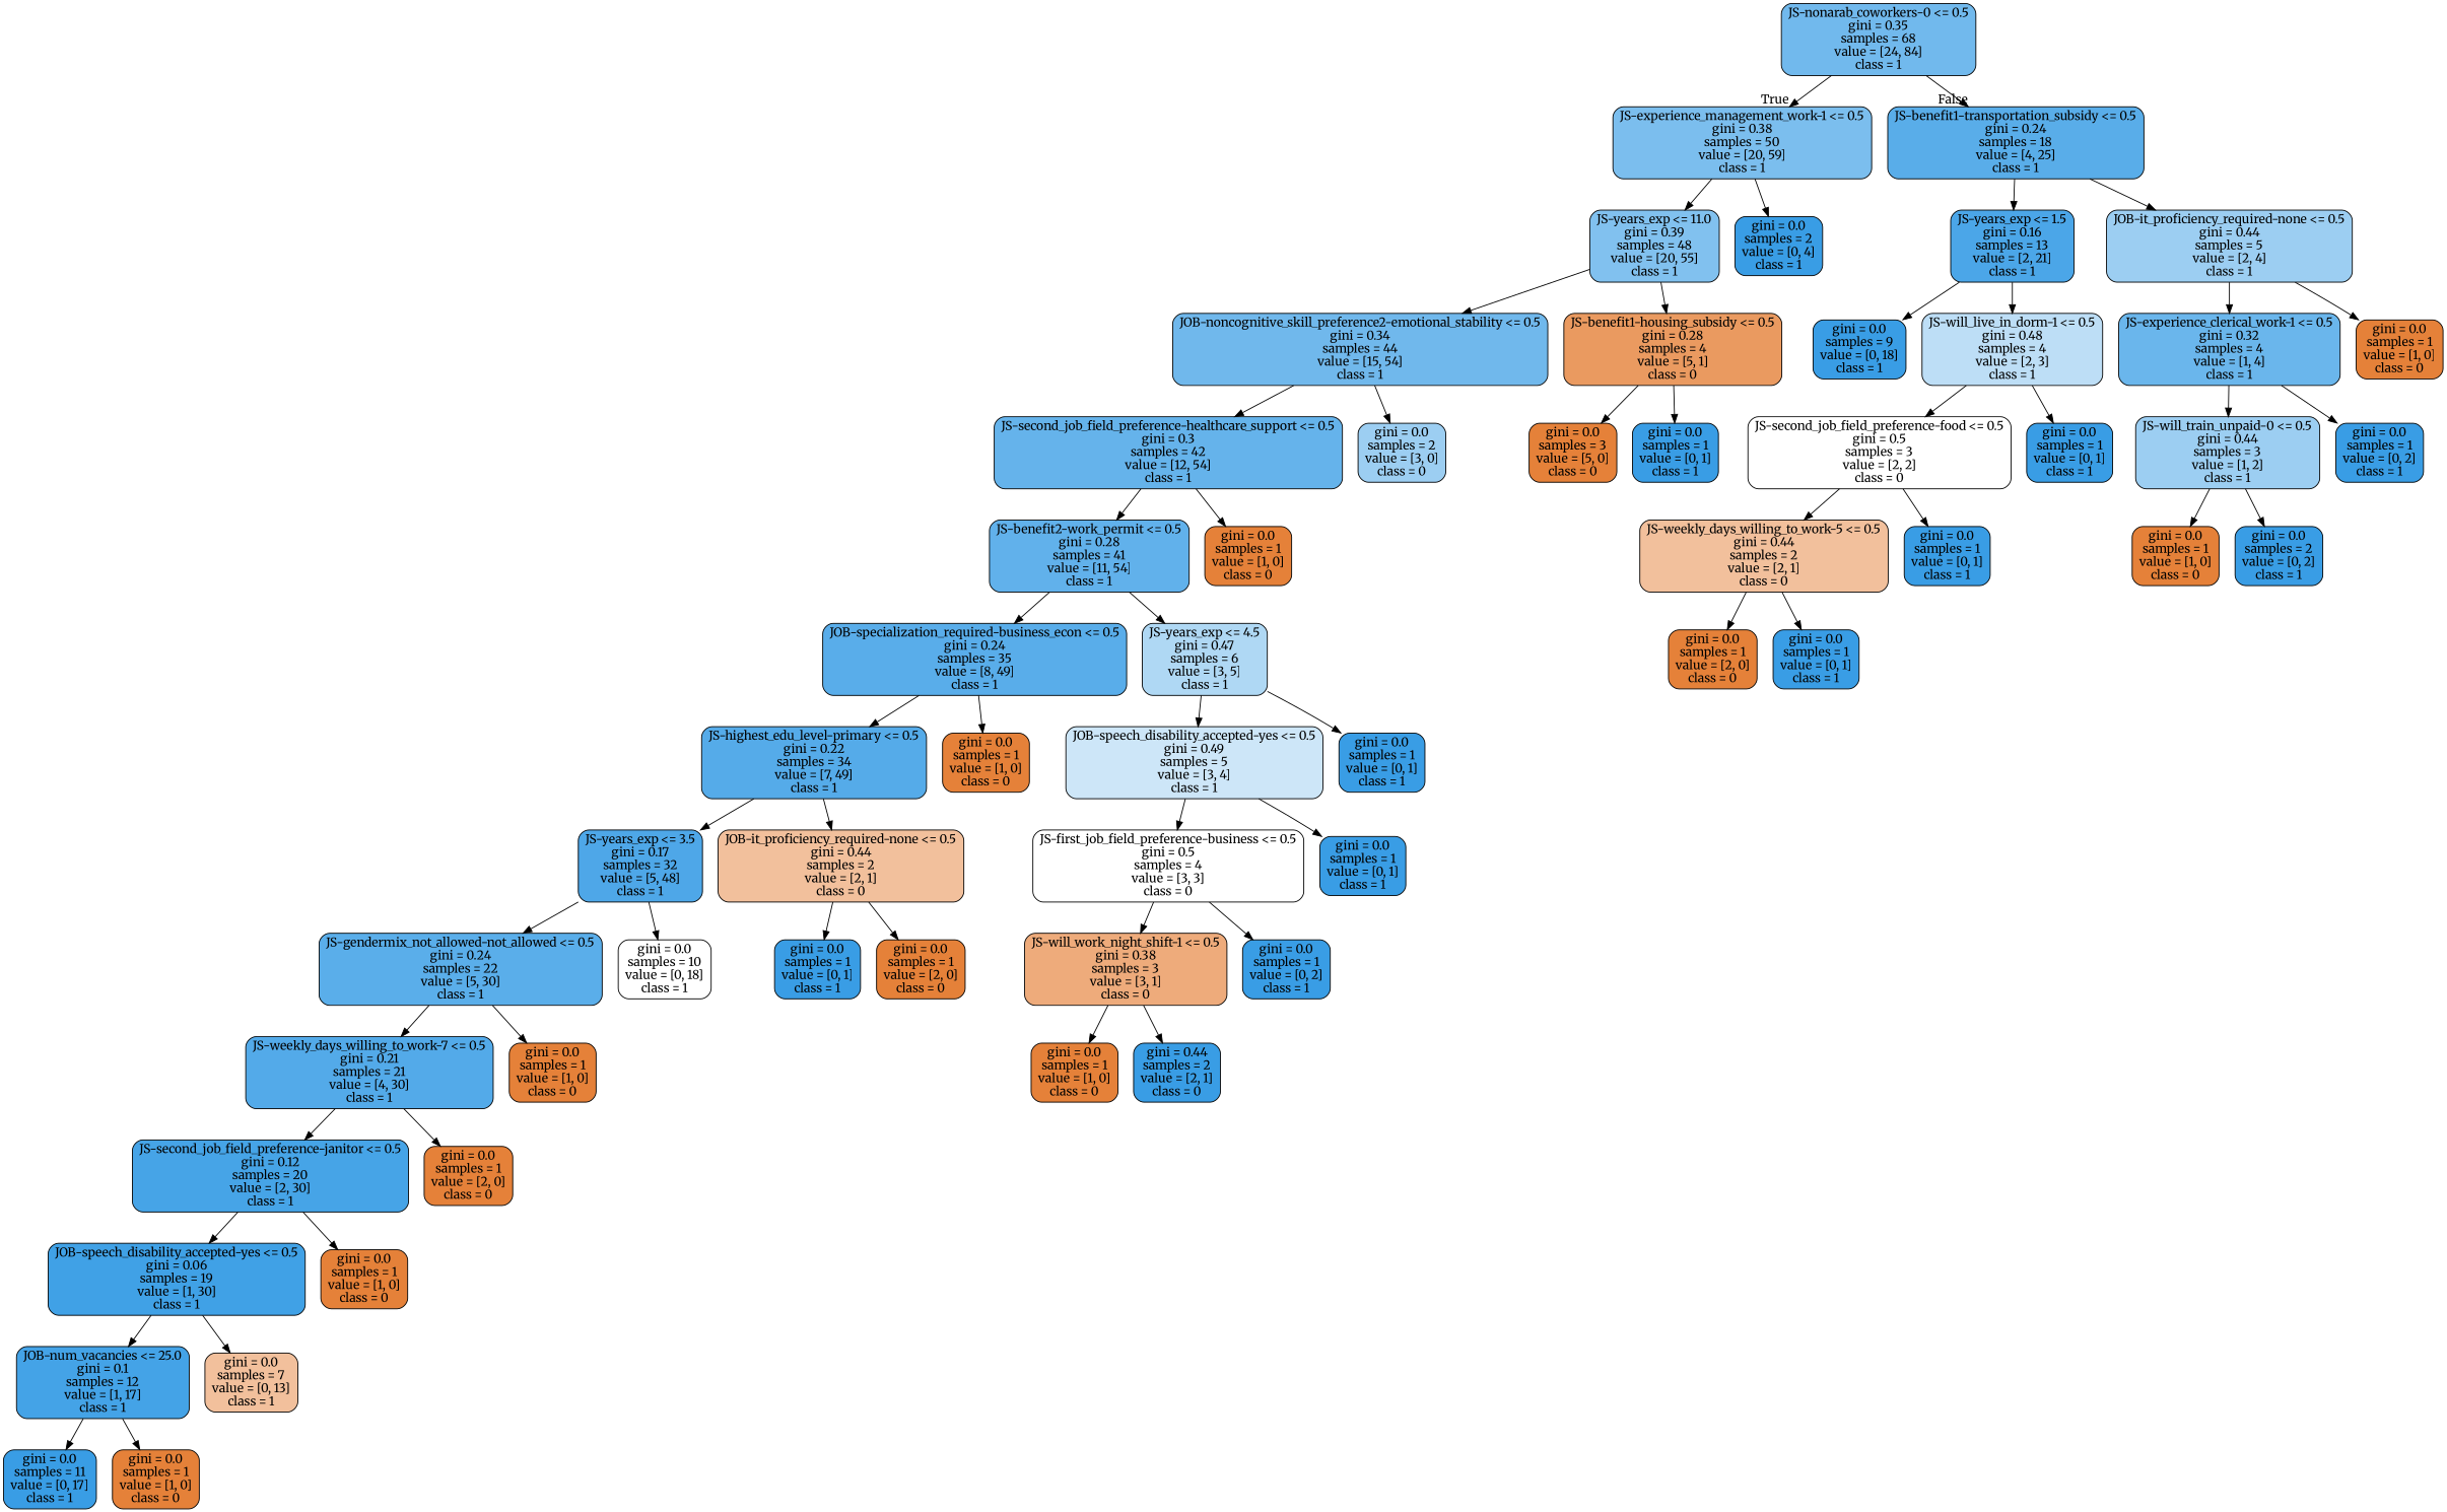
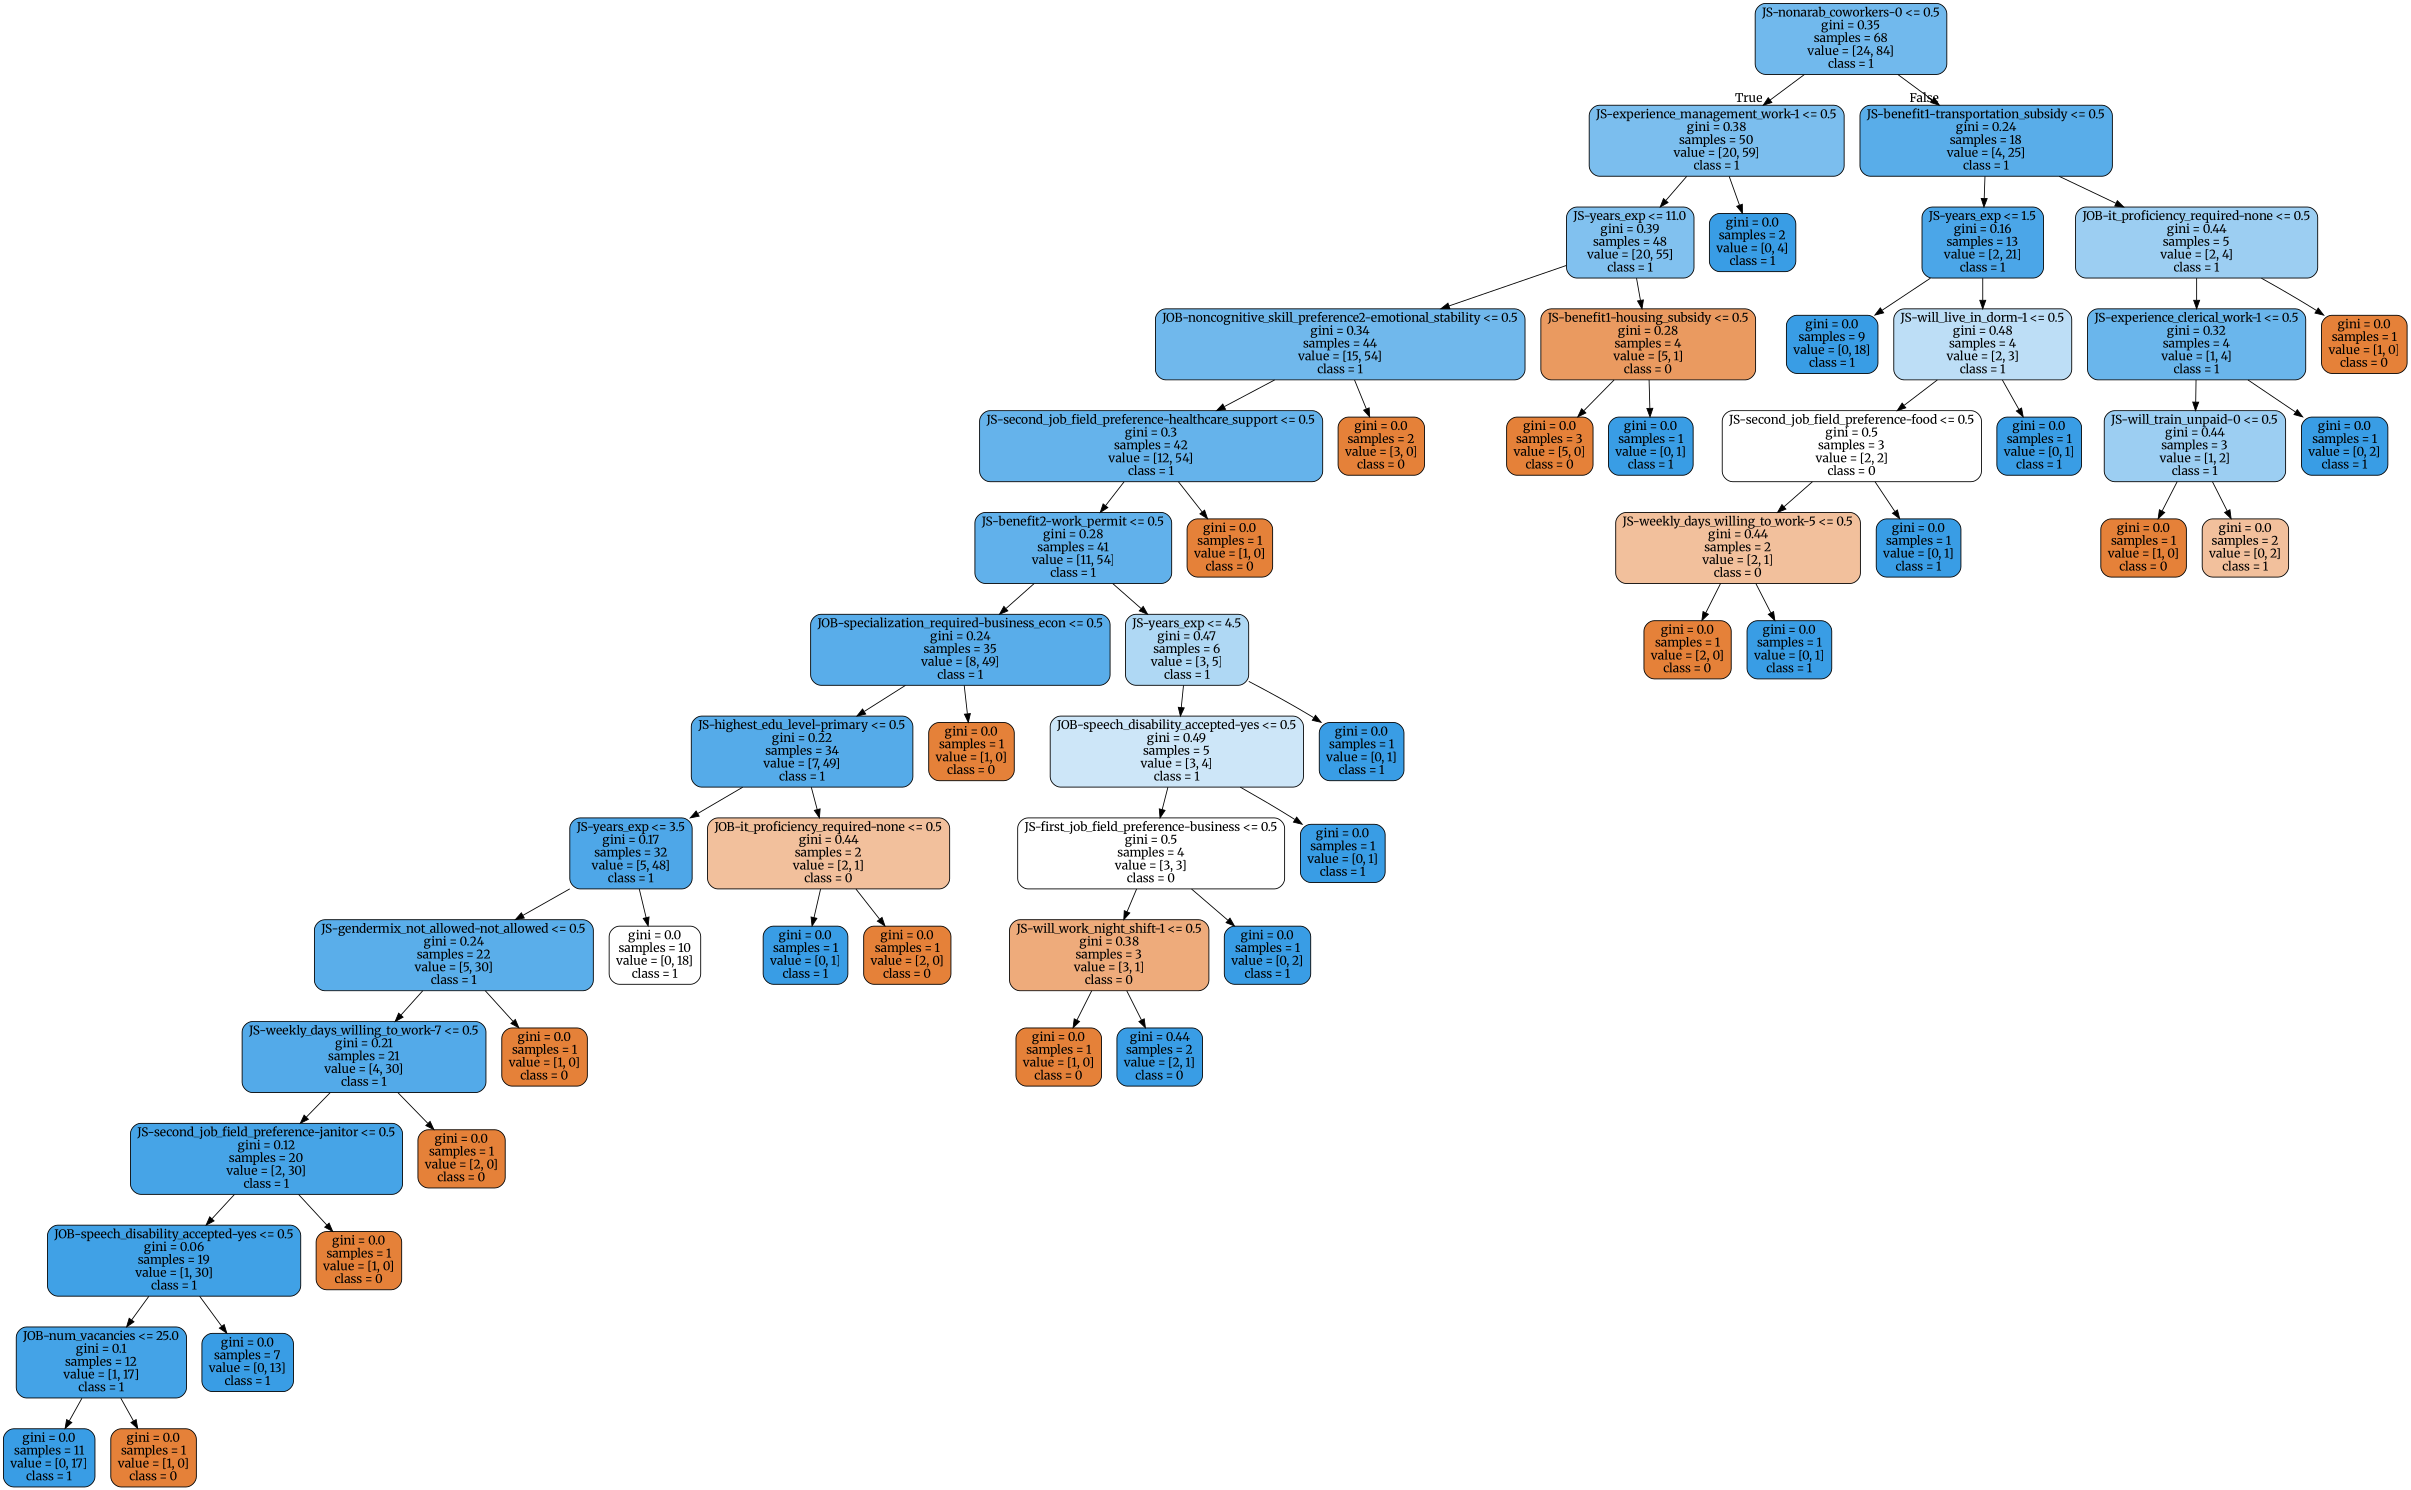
  digraph {
    fontname=Merriweather
    node [color=black fillcolor="#399de5ff" fontname=Merriweather shape=box style="filled, rounded"]
    edge [fontname=Merriweather]
    n1 [fillcolor="#399de5b6" label="JS-nonarab_coworkers-0 <= 0.5\ngini = 0.35\nsamples = 68\nvalue = [24, 84]\nclass = 1"]
    n2 [fillcolor="#399de5a9" label="JS-experience_management_work-1 <= 0.5\ngini = 0.38\nsamples = 50\nvalue = [20, 59]\nclass = 1"]
    n3 [fillcolor="#399de5d6" label="JS-benefit1-transportation_subsidy <= 0.5\ngini = 0.24\nsamples = 18\nvalue = [4, 25]\nclass = 1"]
    n4 [fillcolor="#399de5a2" label="JS-years_exp <= 11.0\ngini = 0.39\nsamples = 48\nvalue = [20, 55]\nclass = 1"]
    n5 [label="gini = 0.0\nsamples = 2\nvalue = [0, 4]\nclass = 1"]
    n6 [fillcolor="#399de5e7" label="JS-years_exp <= 1.5\ngini = 0.16\nsamples = 13\nvalue = [2, 21]\nclass = 1"]
    n7 [fillcolor="#399de57f" label="JOB-it_proficiency_required-none <= 0.5\ngini = 0.44\nsamples = 5\nvalue = [2, 4]\nclass = 1"]
    n8 [fillcolor="#399de5b8" label="JOB-noncognitive_skill_preference2-emotional_stability <= 0.5\ngini = 0.34\nsamples = 44\nvalue = [15, 54]\nclass = 1"]
    n9 [fillcolor="#e58139cc" label="JS-benefit1-housing_subsidy <= 0.5\ngini = 0.28\nsamples = 4\nvalue = [5, 1]\nclass = 0"]
    n10 [fillcolor="#399de5c6" label="JS-second_job_field_preference-healthcare_support <= 0.5\ngini = 0.3\nsamples = 42\nvalue = [12, 54]\nclass = 1"]
-   n11 [fillcolor="#399de57f" label="gini = 0.0\nsamples = 2\nvalue = [3, 0]\nclass = 0"]
+   n11 [fillcolor="#e58139ff" label="gini = 0.0\nsamples = 2\nvalue = [3, 0]\nclass = 0"]
    n12 [fillcolor="#e58139ff" label="gini = 0.0\nsamples = 3\nvalue = [5, 0]\nclass = 0"]
    n13 [label="gini = 0.0\nsamples = 1\nvalue = [0, 1]\nclass = 1"]
    n14 [fillcolor="#399de5cb" label="JS-benefit2-work_permit <= 0.5\ngini = 0.28\nsamples = 41\nvalue = [11, 54]\nclass = 1"]
    n15 [fillcolor="#e58139ff" label="gini = 0.0\nsamples = 1\nvalue = [1, 0]\nclass = 0"]
    n16 [fillcolor="#399de5d5" label="JOB-specialization_required-business_econ <= 0.5\ngini = 0.24\nsamples = 35\nvalue = [8, 49]\nclass = 1"]
    n17 [fillcolor="#399de566" label="JS-years_exp <= 4.5\ngini = 0.47\nsamples = 6\nvalue = [3, 5]\nclass = 1"]
    n18 [fillcolor="#399de5db" label="JS-highest_edu_level-primary <= 0.5\ngini = 0.22\nsamples = 34\nvalue = [7, 49]\nclass = 1"]
    n19 [fillcolor="#e58139ff" label="gini = 0.0\nsamples = 1\nvalue = [1, 0]\nclass = 0"]
    n20 [fillcolor="#399de540" label="JOB-speech_disability_accepted-yes <= 0.5\ngini = 0.49\nsamples = 5\nvalue = [3, 4]\nclass = 1"]
    n21 [label="gini = 0.0\nsamples = 1\nvalue = [0, 1]\nclass = 1"]
    n22 [fillcolor="#399de5e4" label="JS-years_exp <= 3.5\ngini = 0.17\nsamples = 32\nvalue = [5, 48]\nclass = 1"]
    n23 [fillcolor="#e581397f" label="JOB-it_proficiency_required-none <= 0.5\ngini = 0.44\nsamples = 2\nvalue = [2, 1]\nclass = 0"]
    n24 [fillcolor="#399de5d4" label="JS-gendermix_not_allowed-not_allowed <= 0.5\ngini = 0.24\nsamples = 22\nvalue = [5, 30]\nclass = 1"]
    n25 [fillcolor="#e5813900" label="gini = 0.0\nsamples = 10\nvalue = [0, 18]\nclass = 1"]
    n26 [label="gini = 0.0\nsamples = 1\nvalue = [0, 1]\nclass = 1"]
    n27 [fillcolor="#e58139ff" label="gini = 0.0\nsamples = 1\nvalue = [2, 0]\nclass = 0"]
    n28 [fillcolor="#399de5dd" label="JS-weekly_days_willing_to_work-7 <= 0.5\ngini = 0.21\nsamples = 21\nvalue = [4, 30]\nclass = 1"]
    n29 [fillcolor="#e58139ff" label="gini = 0.0\nsamples = 1\nvalue = [1, 0]\nclass = 0"]
    n30 [fillcolor="#399de5ee" label="JS-second_job_field_preference-janitor <= 0.5\ngini = 0.12\nsamples = 20\nvalue = [2, 30]\nclass = 1"]
    n31 [fillcolor="#e58139ff" label="gini = 0.0\nsamples = 1\nvalue = [2, 0]\nclass = 0"]
    n32 [fillcolor="#399de5f6" label="JOB-speech_disability_accepted-yes <= 0.5\ngini = 0.06\nsamples = 19\nvalue = [1, 30]\nclass = 1"]
    n33 [fillcolor="#e58139ff" label="gini = 0.0\nsamples = 1\nvalue = [1, 0]\nclass = 0"]
    n34 [fillcolor="#399de5f0" label="JOB-num_vacancies <= 25.0\ngini = 0.1\nsamples = 12\nvalue = [1, 17]\nclass = 1"]
-   n35 [fillcolor="#e581397f" label="gini = 0.0\nsamples = 7\nvalue = [0, 13]\nclass = 1"]
+   n35 [label="gini = 0.0\nsamples = 7\nvalue = [0, 13]\nclass = 1"]
    n36 [label="gini = 0.0\nsamples = 11\nvalue = [0, 17]\nclass = 1"]
    n37 [fillcolor="#e58139ff" label="gini = 0.0\nsamples = 1\nvalue = [1, 0]\nclass = 0"]
    n38 [fillcolor="#e5813900" label="JS-first_job_field_preference-business <= 0.5\ngini = 0.5\nsamples = 4\nvalue = [3, 3]\nclass = 0"]
    n39 [label="gini = 0.0\nsamples = 1\nvalue = [0, 1]\nclass = 1"]
    n40 [fillcolor="#e58139aa" label="JS-will_work_night_shift-1 <= 0.5\ngini = 0.38\nsamples = 3\nvalue = [3, 1]\nclass = 0"]
    n41 [label="gini = 0.0\nsamples = 1\nvalue = [0, 2]\nclass = 1"]
    n42 [fillcolor="#e58139ff" label="gini = 0.0\nsamples = 1\nvalue = [1, 0]\nclass = 0"]
    n43 [label="gini = 0.44\nsamples = 2\nvalue = [2, 1]\nclass = 0"]
    n44 [label="gini = 0.0\nsamples = 9\nvalue = [0, 18]\nclass = 1"]
    n45 [fillcolor="#399de555" label="JS-will_live_in_dorm-1 <= 0.5\ngini = 0.48\nsamples = 4\nvalue = [2, 3]\nclass = 1"]
    n46 [fillcolor="#399de5bf" label="JS-experience_clerical_work-1 <= 0.5\ngini = 0.32\nsamples = 4\nvalue = [1, 4]\nclass = 1"]
    n47 [fillcolor="#e58139ff" label="gini = 0.0\nsamples = 1\nvalue = [1, 0]\nclass = 0"]
    n48 [fillcolor="#e5813900" label="JS-second_job_field_preference-food <= 0.5\ngini = 0.5\nsamples = 3\nvalue = [2, 2]\nclass = 0"]
    n49 [label="gini = 0.0\nsamples = 1\nvalue = [0, 1]\nclass = 1"]
    n50 [fillcolor="#e581397f" label="JS-weekly_days_willing_to_work-5 <= 0.5\ngini = 0.44\nsamples = 2\nvalue = [2, 1]\nclass = 0"]
    n51 [label="gini = 0.0\nsamples = 1\nvalue = [0, 1]\nclass = 1"]
    n52 [fillcolor="#e58139ff" label="gini = 0.0\nsamples = 1\nvalue = [2, 0]\nclass = 0"]
    n53 [label="gini = 0.0\nsamples = 1\nvalue = [0, 1]\nclass = 1"]
    n54 [fillcolor="#399de57f" label="JS-will_train_unpaid-0 <= 0.5\ngini = 0.44\nsamples = 3\nvalue = [1, 2]\nclass = 1"]
    n55 [label="gini = 0.0\nsamples = 1\nvalue = [0, 2]\nclass = 1"]
    n56 [fillcolor="#e58139ff" label="gini = 0.0\nsamples = 1\nvalue = [1, 0]\nclass = 0"]
-   n57 [label="gini = 0.0\nsamples = 2\nvalue = [0, 2]\nclass = 1"]
+   n57 [fillcolor="#e581397f" label="gini = 0.0\nsamples = 2\nvalue = [0, 2]\nclass = 1"]
    n1 -> n2 [headlabel=True labelangle=45 labeldistance=2.5]
    n1 -> n3 [headlabel=False labelangle=-45 labeldistance=2.5]
    n2 -> n4
    n2 -> n5
    n3 -> n6
    n3 -> n7
    n4 -> n8
    n4 -> n9
    n6 -> n44
    n6 -> n45
    n7 -> n46
    n7 -> n47
    n8 -> n10
    n8 -> n11
    n9 -> n12
    n9 -> n13
    n10 -> n14
    n10 -> n15
    n14 -> n16
    n14 -> n17
    n16 -> n18
    n16 -> n19
    n17 -> n20
    n17 -> n21
    n18 -> n22
    n18 -> n23
    n20 -> n38
    n20 -> n39
    n22 -> n24
    n22 -> n25
    n23 -> n26
    n23 -> n27
    n24 -> n28
    n24 -> n29
    n28 -> n30
    n28 -> n31
    n30 -> n32
    n30 -> n33
    n32 -> n34
    n32 -> n35
    n34 -> n36
    n34 -> n37
    n38 -> n40
    n38 -> n41
    n40 -> n42
    n40 -> n43
    n45 -> n48
    n45 -> n49
    n46 -> n54
    n46 -> n55
    n48 -> n50
    n48 -> n51
    n50 -> n52
    n50 -> n53
    n54 -> n56
    n54 -> n57
  }
